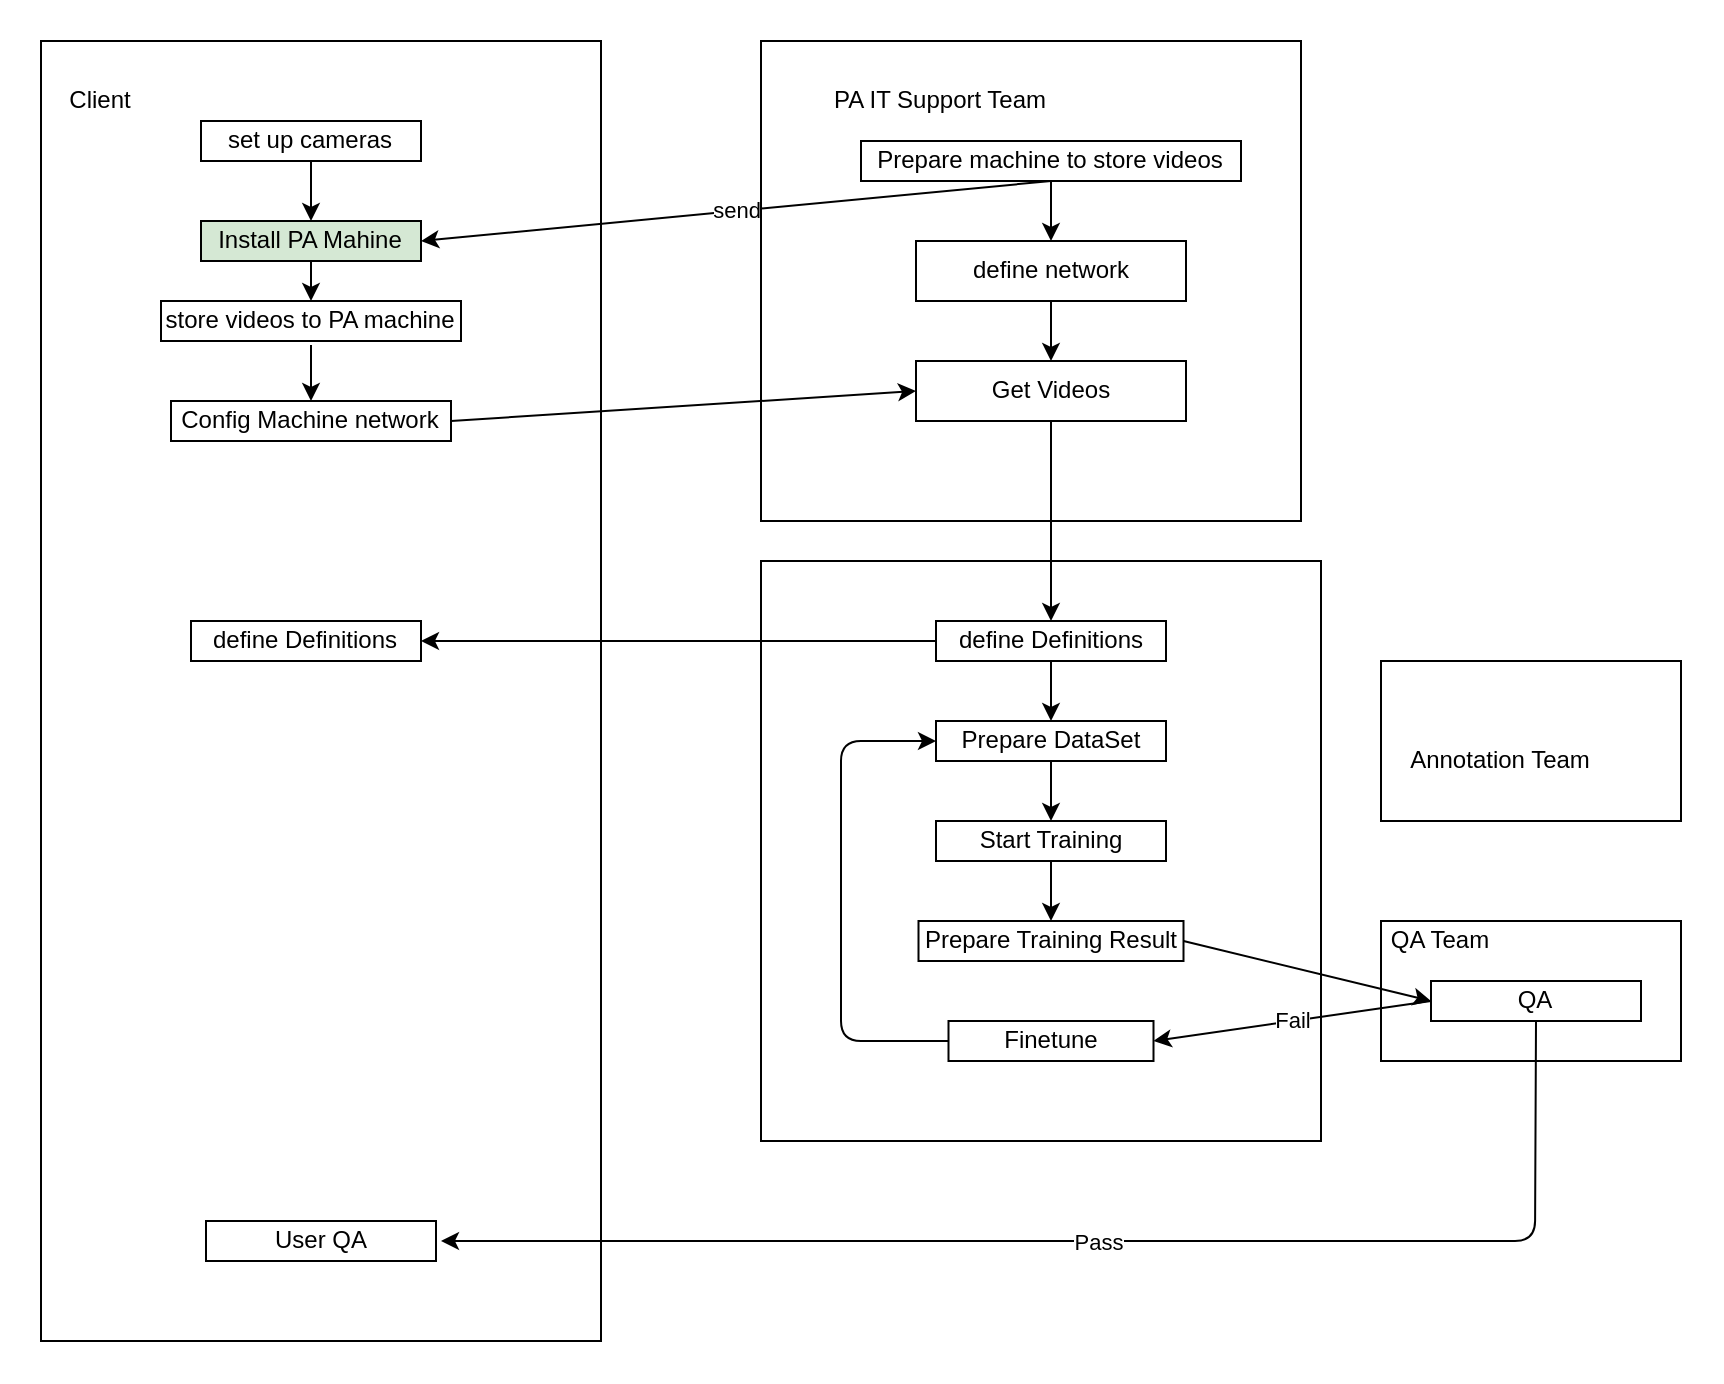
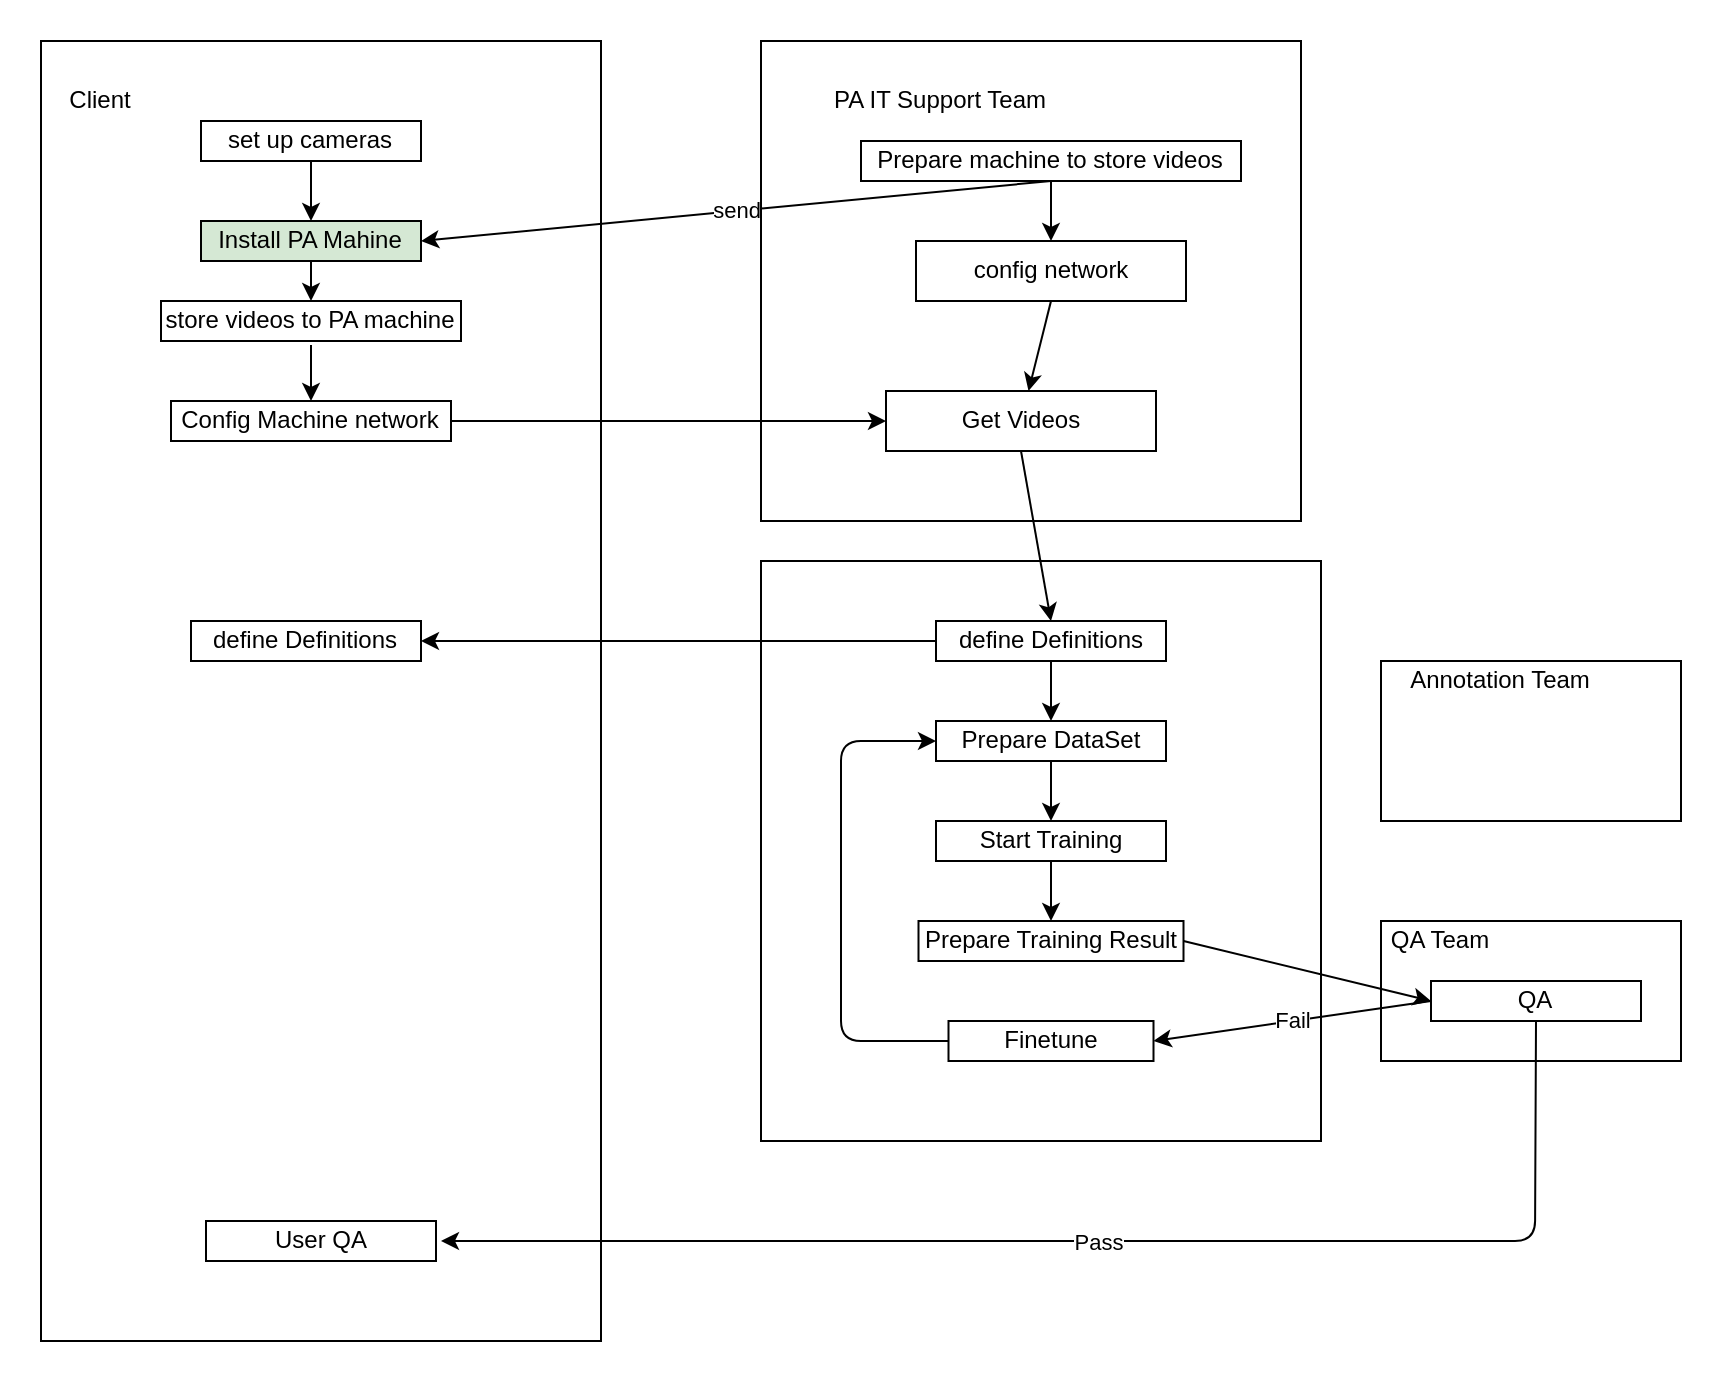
  <mxCell id="0" />
  <mxCell id="1" parent="0" />
  <mxCell id="2" value="" style="rounded=0;whiteSpace=wrap;html=1;" vertex="1" parent="1"><mxGeometry x="20" y="20" width="280" height="650" as="geometry" /></mxCell>
  <mxCell id="3" value="Client" style="text;html=1;strokeColor=none;fillColor=none;align=center;verticalAlign=middle;whiteSpace=wrap;rounded=0;" vertex="1" parent="1"><mxGeometry x="30" y="40" width="40" height="20" as="geometry" /></mxCell>
  <mxCell id="4" value="set up cameras" style="rounded=0;whiteSpace=wrap;html=1;" vertex="1" parent="1"><mxGeometry x="100" y="60" width="110" height="20" as="geometry" /></mxCell>
  <mxCell id="5" value="" style="rounded=0;whiteSpace=wrap;html=1;" vertex="1" parent="1"><mxGeometry x="380" y="20" width="270" height="240" as="geometry" /></mxCell>
  <mxCell id="6" value="PA IT Support Team" style="text;html=1;strokeColor=none;fillColor=none;align=center;verticalAlign=middle;whiteSpace=wrap;rounded=0;" vertex="1" parent="1"><mxGeometry x="405" y="40" width="130" height="20" as="geometry" /></mxCell>
  <mxCell id="7" value="Prepare machine to store videos" style="rounded=0;whiteSpace=wrap;html=1;" vertex="1" parent="1"><mxGeometry x="430" y="70" width="190" height="20" as="geometry" /></mxCell>
  <mxCell id="8" value="" style="endArrow=classic;html=1;exitX=0.5;exitY=1;exitDx=0;exitDy=0;entryX=1;entryY=0.5;entryDx=0;entryDy=0;" edge="1" parent="1" source="7" target="10"><mxGeometry relative="1" as="geometry"><mxPoint x="350" y="360" as="sourcePoint" /><mxPoint x="450" y="360" as="targetPoint" /></mxGeometry></mxCell>
  <mxCell id="9" value="send" style="edgeLabel;resizable=0;html=1;align=center;verticalAlign=middle;" connectable="0" vertex="1" parent="8"><mxGeometry relative="1" as="geometry" /></mxCell>
  <mxCell id="10" value="Install PA Mahine" style="rounded=0;whiteSpace=wrap;html=1;fillColor=#d5e8d4;" vertex="1" parent="1"><mxGeometry x="100" y="110" width="110" height="20" as="geometry" /></mxCell>
  <mxCell id="11" value="" style="endArrow=classic;html=1;exitX=0.5;exitY=1;exitDx=0;exitDy=0;entryX=0.5;entryY=0;entryDx=0;entryDy=0;" edge="1" parent="1" source="4" target="10"><mxGeometry width="50" height="50" relative="1" as="geometry"><mxPoint x="380" y="380" as="sourcePoint" /><mxPoint x="430" y="330" as="targetPoint" /></mxGeometry></mxCell>
  <mxCell id="12" value="Config Machine network" style="rounded=0;whiteSpace=wrap;html=1;" vertex="1" parent="1"><mxGeometry x="85" y="200" width="140" height="20" as="geometry" /></mxCell>
  <mxCell id="13" value="" style="endArrow=classic;html=1;entryX=0.5;entryY=0;entryDx=0;entryDy=0;" edge="1" parent="1" target="12"><mxGeometry width="50" height="50" relative="1" as="geometry"><mxPoint x="155" y="172" as="sourcePoint" /><mxPoint x="165" y="130" as="targetPoint" /></mxGeometry></mxCell>
  <mxCell id="14" value="store videos to PA machine" style="rounded=0;whiteSpace=wrap;html=1;" vertex="1" parent="1"><mxGeometry x="80" y="150" width="150" height="20" as="geometry" /></mxCell>
  <mxCell id="15" value="" style="endArrow=classic;html=1;exitX=0.5;exitY=1;exitDx=0;exitDy=0;entryX=0.5;entryY=0;entryDx=0;entryDy=0;" edge="1" parent="1" source="10" target="14"><mxGeometry width="50" height="50" relative="1" as="geometry"><mxPoint x="165" y="90" as="sourcePoint" /><mxPoint x="165" y="120" as="targetPoint" /></mxGeometry></mxCell>
  <mxCell id="16" value="" style="endArrow=classic;html=1;exitX=1;exitY=0.5;exitDx=0;exitDy=0;entryX=0;entryY=0.5;entryDx=0;entryDy=0;" edge="1" parent="1" source="12" target="19"><mxGeometry width="50" height="50" relative="1" as="geometry"><mxPoint x="460" y="390" as="sourcePoint" /><mxPoint x="270" y="350" as="targetPoint" /></mxGeometry></mxCell>
- <mxCell id="17" value="define network" style="rounded=0;whiteSpace=wrap;html=1;" vertex="1" parent="1"><mxGeometry x="457.5" y="120" width="135" height="30" as="geometry" /></mxCell>
+ <mxCell id="17" value="config network" style="rounded=0;whiteSpace=wrap;html=1;" vertex="1" parent="1"><mxGeometry x="457.5" y="120" width="135" height="30" as="geometry" /></mxCell>
  <mxCell id="18" value="" style="endArrow=classic;html=1;exitX=0.5;exitY=1;exitDx=0;exitDy=0;entryX=0.5;entryY=0;entryDx=0;entryDy=0;" edge="1" parent="1" source="7" target="17"><mxGeometry width="50" height="50" relative="1" as="geometry"><mxPoint x="165" y="90" as="sourcePoint" /><mxPoint x="165" y="120" as="targetPoint" /></mxGeometry></mxCell>
- <mxCell id="19" value="Get Videos" style="rounded=0;whiteSpace=wrap;html=1;" vertex="1" parent="1"><mxGeometry x="457.5" y="180" width="135" height="30" as="geometry" /></mxCell>
+ <mxCell id="19" value="Get Videos" style="rounded=0;whiteSpace=wrap;html=1;" vertex="1" parent="1"><mxGeometry x="442.5" y="195" width="135" height="30" as="geometry" /></mxCell>
  <mxCell id="20" value="" style="endArrow=classic;html=1;exitX=0.5;exitY=1;exitDx=0;exitDy=0;" edge="1" parent="1" source="17" target="19"><mxGeometry width="50" height="50" relative="1" as="geometry"><mxPoint x="535" y="100" as="sourcePoint" /><mxPoint x="535" y="130" as="targetPoint" /></mxGeometry></mxCell>
  <mxCell id="21" value="" style="rounded=0;whiteSpace=wrap;html=1;" vertex="1" parent="1"><mxGeometry x="380" y="280" width="280" height="290" as="geometry" /></mxCell>
  <mxCell id="22" value="" style="endArrow=classic;html=1;exitX=0.5;exitY=1;exitDx=0;exitDy=0;entryX=0.5;entryY=0;entryDx=0;entryDy=0;" edge="1" parent="1" source="19" target="23"><mxGeometry width="50" height="50" relative="1" as="geometry"><mxPoint x="380" y="300" as="sourcePoint" /><mxPoint x="540" y="370" as="targetPoint" /></mxGeometry></mxCell>
  <mxCell id="23" value="define Definitions" style="rounded=0;whiteSpace=wrap;html=1;" vertex="1" parent="1"><mxGeometry x="467.5" y="310" width="115" height="20" as="geometry" /></mxCell>
  <mxCell id="24" value="define Definitions" style="rounded=0;whiteSpace=wrap;html=1;" vertex="1" parent="1"><mxGeometry x="95" y="310" width="115" height="20" as="geometry" /></mxCell>
  <mxCell id="25" value="Prepare DataSet" style="rounded=0;whiteSpace=wrap;html=1;" vertex="1" parent="1"><mxGeometry x="467.5" y="360" width="115" height="20" as="geometry" /></mxCell>
  <mxCell id="26" value="" style="rounded=0;whiteSpace=wrap;html=1;" vertex="1" parent="1"><mxGeometry x="690" y="330" width="150" height="80" as="geometry" /></mxCell>
- <mxCell id="27" value="Annotation Team" style="text;html=1;strokeColor=none;fillColor=none;align=center;verticalAlign=middle;whiteSpace=wrap;rounded=0;" vertex="1" parent="1"><mxGeometry x="700" y="370" width="100" height="20" as="geometry" /></mxCell>
+ <mxCell id="27" value="Annotation Team" style="text;html=1;strokeColor=none;fillColor=none;align=center;verticalAlign=middle;whiteSpace=wrap;rounded=0;" vertex="1" parent="1"><mxGeometry x="700" y="330" width="100" height="20" as="geometry" /></mxCell>
  <mxCell id="28" value="" style="endArrow=classic;html=1;entryX=0.5;entryY=0;entryDx=0;entryDy=0;exitX=0.5;exitY=1;exitDx=0;exitDy=0;" edge="1" parent="1" source="23" target="25"><mxGeometry width="50" height="50" relative="1" as="geometry"><mxPoint x="165" y="182" as="sourcePoint" /><mxPoint x="165" y="210" as="targetPoint" /><Array as="points"><mxPoint x="525" y="340" /></Array></mxGeometry></mxCell>
  <mxCell id="29" value="Start Training" style="rounded=0;whiteSpace=wrap;html=1;" vertex="1" parent="1"><mxGeometry x="467.5" y="410" width="115" height="20" as="geometry" /></mxCell>
  <mxCell id="30" value="Prepare Training Result" style="rounded=0;whiteSpace=wrap;html=1;" vertex="1" parent="1"><mxGeometry x="458.75" y="460" width="132.5" height="20" as="geometry" /></mxCell>
  <mxCell id="31" value="" style="rounded=0;whiteSpace=wrap;html=1;" vertex="1" parent="1"><mxGeometry x="690" y="460" width="150" height="70" as="geometry" /></mxCell>
  <mxCell id="32" value="QA Team" style="text;html=1;strokeColor=none;fillColor=none;align=center;verticalAlign=middle;whiteSpace=wrap;rounded=0;" vertex="1" parent="1"><mxGeometry x="690" y="460" width="60" height="20" as="geometry" /></mxCell>
  <mxCell id="33" value="QA" style="rounded=0;whiteSpace=wrap;html=1;" vertex="1" parent="1"><mxGeometry x="715" y="490" width="105" height="20" as="geometry" /></mxCell>
  <mxCell id="34" value="" style="endArrow=classic;html=1;entryX=0.5;entryY=0;entryDx=0;entryDy=0;exitX=0.5;exitY=1;exitDx=0;exitDy=0;" edge="1" parent="1" source="25" target="29"><mxGeometry width="50" height="50" relative="1" as="geometry"><mxPoint x="535" y="340" as="sourcePoint" /><mxPoint x="535" y="370" as="targetPoint" /><Array as="points" /></mxGeometry></mxCell>
  <mxCell id="35" value="" style="endArrow=classic;html=1;exitX=0.5;exitY=1;exitDx=0;exitDy=0;entryX=0.5;entryY=0;entryDx=0;entryDy=0;" edge="1" parent="1" source="29" target="30"><mxGeometry width="50" height="50" relative="1" as="geometry"><mxPoint x="510" y="390" as="sourcePoint" /><mxPoint x="560" y="340" as="targetPoint" /></mxGeometry></mxCell>
  <mxCell id="36" value="" style="endArrow=classic;html=1;exitX=0;exitY=0.5;exitDx=0;exitDy=0;entryX=1;entryY=0.5;entryDx=0;entryDy=0;" edge="1" parent="1" source="33" target="38"><mxGeometry relative="1" as="geometry"><mxPoint x="490" y="370" as="sourcePoint" /><mxPoint x="690" y="620" as="targetPoint" /></mxGeometry></mxCell>
  <mxCell id="37" value="Fail" style="edgeLabel;resizable=0;html=1;align=center;verticalAlign=middle;" connectable="0" vertex="1" parent="36"><mxGeometry relative="1" as="geometry" /></mxCell>
  <mxCell id="38" value="Finetune" style="rounded=0;whiteSpace=wrap;html=1;" vertex="1" parent="1"><mxGeometry x="473.75" y="510" width="102.5" height="20" as="geometry" /></mxCell>
  <mxCell id="39" value="" style="endArrow=classic;html=1;exitX=0.5;exitY=1;exitDx=0;exitDy=0;" edge="1" parent="1" source="33"><mxGeometry relative="1" as="geometry"><mxPoint x="490" y="440" as="sourcePoint" /><mxPoint x="220" y="620" as="targetPoint" /><Array as="points"><mxPoint x="767" y="620" /></Array></mxGeometry></mxCell>
  <mxCell id="40" value="Pass" style="edgeLabel;resizable=0;html=1;align=center;verticalAlign=middle;" connectable="0" vertex="1" parent="39"><mxGeometry relative="1" as="geometry" /></mxCell>
  <mxCell id="41" value="User QA" style="rounded=0;whiteSpace=wrap;html=1;" vertex="1" parent="1"><mxGeometry x="102.5" y="610" width="115" height="20" as="geometry" /></mxCell>
  <mxCell id="42" value="" style="endArrow=classic;html=1;exitX=0;exitY=0.5;exitDx=0;exitDy=0;entryX=0;entryY=0.5;entryDx=0;entryDy=0;" edge="1" parent="1" source="38" target="25"><mxGeometry width="50" height="50" relative="1" as="geometry"><mxPoint x="510" y="470" as="sourcePoint" /><mxPoint x="474" y="370" as="targetPoint" /><Array as="points"><mxPoint x="420" y="520" /><mxPoint x="420" y="370" /></Array></mxGeometry></mxCell>
  <mxCell id="43" value="" style="endArrow=classic;html=1;exitX=1;exitY=0.5;exitDx=0;exitDy=0;entryX=0;entryY=0.5;entryDx=0;entryDy=0;" edge="1" parent="1" source="30" target="33"><mxGeometry width="50" height="50" relative="1" as="geometry"><mxPoint x="510" y="470" as="sourcePoint" /><mxPoint x="560" y="420" as="targetPoint" /></mxGeometry></mxCell>
  <mxCell id="44" value="" style="endArrow=classic;html=1;exitX=0;exitY=0.5;exitDx=0;exitDy=0;entryX=1;entryY=0.5;entryDx=0;entryDy=0;" edge="1" parent="1" source="23" target="24"><mxGeometry width="50" height="50" relative="1" as="geometry"><mxPoint x="210" y="410" as="sourcePoint" /><mxPoint x="260" y="360" as="targetPoint" /></mxGeometry></mxCell>
